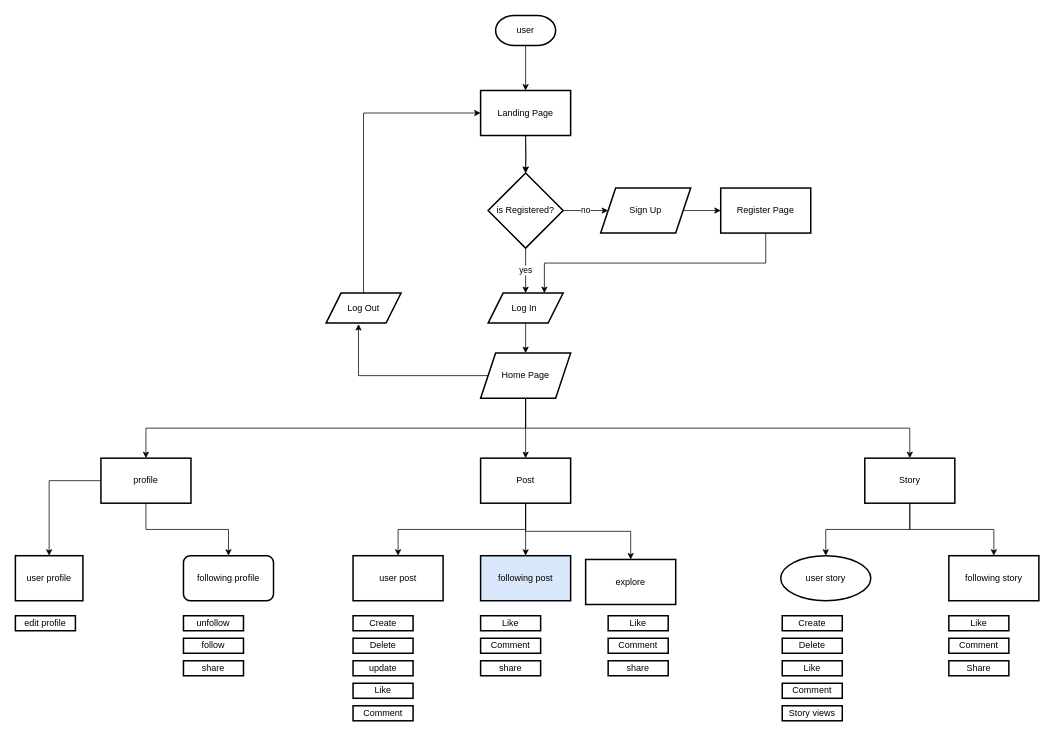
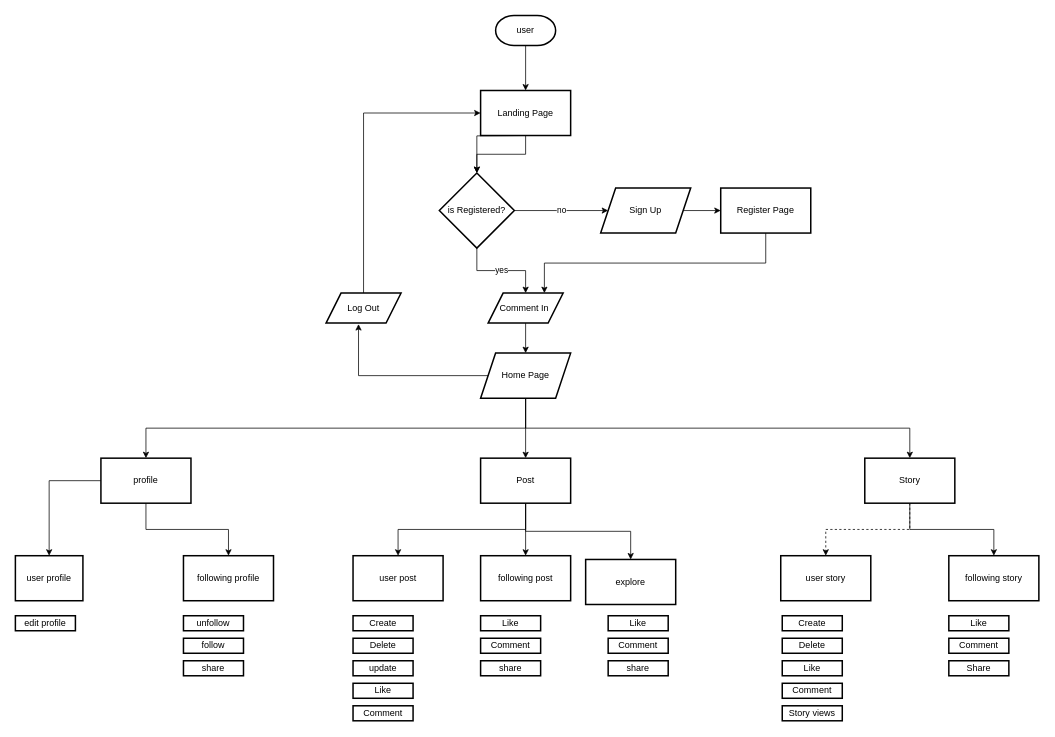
  <mxCell id="0" />
  <mxCell id="1" parent="0" />
  <mxCell id="2" value="" style="edgeStyle=orthogonalEdgeStyle;rounded=0;orthogonalLoop=1;jettySize=auto;html=1;" edge="1" parent="1" target="6"><mxGeometry relative="1" as="geometry"><mxPoint x="700" y="180" as="sourcePoint" /></mxGeometry></mxCell>
  <mxCell id="3" value="" style="edgeStyle=orthogonalEdgeStyle;rounded=0;orthogonalLoop=1;jettySize=auto;html=1;exitX=0.5;exitY=1;exitDx=0;exitDy=0;exitPerimeter=0;entryX=0.5;entryY=0;entryDx=0;entryDy=0;" edge="1" parent="1" source="35" target="37"><mxGeometry relative="1" as="geometry"><mxPoint x="700" y="140" as="sourcePoint" /><mxPoint x="810" y="100" as="targetPoint" /></mxGeometry></mxCell>
  <mxCell id="4" value="yes" style="edgeStyle=orthogonalEdgeStyle;rounded=0;orthogonalLoop=1;jettySize=auto;html=1;" edge="1" parent="1" source="6" target="8"><mxGeometry relative="1" as="geometry" /></mxCell>
  <mxCell id="5" value="no" style="edgeStyle=orthogonalEdgeStyle;rounded=0;orthogonalLoop=1;jettySize=auto;html=1;" edge="1" parent="1" source="6" target="10"><mxGeometry relative="1" as="geometry" /></mxCell>
- <mxCell id="6" value="is Registered?" style="rhombus;whiteSpace=wrap;html=1;strokeWidth=2;" vertex="1" parent="1"><mxGeometry x="650" y="230" width="100" height="100" as="geometry" /></mxCell>
+ <mxCell id="6" value="is Registered?" style="rhombus;whiteSpace=wrap;html=1;strokeWidth=2;" vertex="1" parent="1"><mxGeometry x="585" y="230" width="100" height="100" as="geometry" /></mxCell>
  <mxCell id="7" value="" style="edgeStyle=orthogonalEdgeStyle;rounded=0;orthogonalLoop=1;jettySize=auto;html=1;" edge="1" parent="1" source="8" target="15"><mxGeometry relative="1" as="geometry" /></mxCell>
- <mxCell id="8" value="Log In&amp;nbsp;" style="shape=parallelogram;perimeter=parallelogramPerimeter;whiteSpace=wrap;html=1;fixedSize=1;strokeWidth=2;" vertex="1" parent="1"><mxGeometry x="650" y="390" width="100" height="40" as="geometry" /></mxCell>
+ <mxCell id="8" value="Comment In&amp;nbsp;" style="shape=parallelogram;perimeter=parallelogramPerimeter;whiteSpace=wrap;html=1;fixedSize=1;strokeWidth=2;" vertex="1" parent="1"><mxGeometry x="650" y="390" width="100" height="40" as="geometry" /></mxCell>
  <mxCell id="9" value="" style="edgeStyle=orthogonalEdgeStyle;rounded=0;orthogonalLoop=1;jettySize=auto;html=1;" edge="1" parent="1" source="10" target="17"><mxGeometry relative="1" as="geometry" /></mxCell>
  <mxCell id="10" value="Sign Up" style="shape=parallelogram;perimeter=parallelogramPerimeter;whiteSpace=wrap;html=1;fixedSize=1;strokeWidth=2;rounded=0;direction=west;" vertex="1" parent="1"><mxGeometry x="800" y="250" width="120" height="60" as="geometry" /></mxCell>
  <mxCell id="11" value="" style="edgeStyle=orthogonalEdgeStyle;rounded=0;orthogonalLoop=1;jettySize=auto;html=1;exitX=0.5;exitY=1;exitDx=0;exitDy=0;" edge="1" parent="1" source="15" target="21"><mxGeometry relative="1" as="geometry" /></mxCell>
  <mxCell id="12" value="" style="edgeStyle=orthogonalEdgeStyle;rounded=0;orthogonalLoop=1;jettySize=auto;html=1;exitX=0.5;exitY=1;exitDx=0;exitDy=0;" edge="1" parent="1" source="15" target="24"><mxGeometry relative="1" as="geometry"><mxPoint x="700" y="580" as="sourcePoint" /></mxGeometry></mxCell>
  <mxCell id="13" style="edgeStyle=orthogonalEdgeStyle;rounded=0;orthogonalLoop=1;jettySize=auto;html=1;exitX=0.5;exitY=1;exitDx=0;exitDy=0;entryX=0.5;entryY=0;entryDx=0;entryDy=0;" edge="1" parent="1" source="15" target="27"><mxGeometry relative="1" as="geometry" /></mxCell>
  <mxCell id="14" value="" style="edgeStyle=orthogonalEdgeStyle;rounded=0;orthogonalLoop=1;jettySize=auto;html=1;entryX=0.433;entryY=1.033;entryDx=0;entryDy=0;entryPerimeter=0;" edge="1" parent="1" source="15" target="39"><mxGeometry relative="1" as="geometry"><mxPoint x="494" y="440" as="targetPoint" /></mxGeometry></mxCell>
  <mxCell id="15" value="Home Page" style="shape=parallelogram;perimeter=parallelogramPerimeter;whiteSpace=wrap;html=1;fixedSize=1;strokeWidth=2;" vertex="1" parent="1"><mxGeometry x="640" y="470" width="120" height="60" as="geometry" /></mxCell>
  <mxCell id="16" style="edgeStyle=orthogonalEdgeStyle;rounded=0;orthogonalLoop=1;jettySize=auto;html=1;exitX=0.5;exitY=1;exitDx=0;exitDy=0;entryX=0.75;entryY=0;entryDx=0;entryDy=0;" edge="1" parent="1" source="17" target="8"><mxGeometry relative="1" as="geometry" /></mxCell>
  <mxCell id="17" value="Register Page" style="whiteSpace=wrap;html=1;strokeWidth=2;" vertex="1" parent="1"><mxGeometry x="960" y="250" width="120" height="60" as="geometry" /></mxCell>
  <mxCell id="18" style="edgeStyle=orthogonalEdgeStyle;rounded=0;orthogonalLoop=1;jettySize=auto;html=1;exitX=0.5;exitY=1;exitDx=0;exitDy=0;entryX=0.5;entryY=0;entryDx=0;entryDy=0;" edge="1" parent="1" source="21" target="44"><mxGeometry relative="1" as="geometry" /></mxCell>
  <mxCell id="19" style="edgeStyle=orthogonalEdgeStyle;rounded=0;orthogonalLoop=1;jettySize=auto;html=1;exitX=0.5;exitY=1;exitDx=0;exitDy=0;entryX=0.5;entryY=0;entryDx=0;entryDy=0;" edge="1" parent="1" source="21" target="43"><mxGeometry relative="1" as="geometry" /></mxCell>
  <mxCell id="20" style="edgeStyle=orthogonalEdgeStyle;rounded=0;orthogonalLoop=1;jettySize=auto;html=1;exitX=0.5;exitY=1;exitDx=0;exitDy=0;entryX=0.5;entryY=0;entryDx=0;entryDy=0;" edge="1" parent="1" source="21" target="61"><mxGeometry relative="1" as="geometry" /></mxCell>
  <mxCell id="21" value="Post" style="whiteSpace=wrap;html=1;strokeWidth=2;" vertex="1" parent="1"><mxGeometry x="640" y="610" width="120" height="60" as="geometry" /></mxCell>
- <mxCell id="22" style="edgeStyle=orthogonalEdgeStyle;rounded=0;orthogonalLoop=1;jettySize=auto;html=1;exitX=0.5;exitY=1;exitDx=0;exitDy=0;entryX=0.5;entryY=0;entryDx=0;entryDy=0;" edge="1" parent="1" source="24" target="45"><mxGeometry relative="1" as="geometry" /></mxCell>
+ <mxCell id="22" style="edgeStyle=orthogonalEdgeStyle;rounded=0;orthogonalLoop=1;jettySize=auto;html=1;exitX=0.5;exitY=1;exitDx=0;exitDy=0;entryX=0.5;entryY=0;entryDx=0;entryDy=0;dashed=1;" edge="1" parent="1" source="24" target="45"><mxGeometry relative="1" as="geometry" /></mxCell>
  <mxCell id="23" style="edgeStyle=orthogonalEdgeStyle;rounded=0;orthogonalLoop=1;jettySize=auto;html=1;exitX=0.5;exitY=1;exitDx=0;exitDy=0;entryX=0.5;entryY=0;entryDx=0;entryDy=0;" edge="1" parent="1" source="24" target="46"><mxGeometry relative="1" as="geometry" /></mxCell>
  <mxCell id="24" value="Story" style="whiteSpace=wrap;html=1;strokeWidth=2;" vertex="1" parent="1"><mxGeometry x="1152" y="610" width="120" height="60" as="geometry" /></mxCell>
  <mxCell id="25" value="" style="edgeStyle=orthogonalEdgeStyle;rounded=0;orthogonalLoop=1;jettySize=auto;html=1;" edge="1" parent="1" source="27" target="41"><mxGeometry relative="1" as="geometry" /></mxCell>
  <mxCell id="26" value="" style="edgeStyle=orthogonalEdgeStyle;rounded=0;orthogonalLoop=1;jettySize=auto;html=1;" edge="1" parent="1" source="27" target="42"><mxGeometry relative="1" as="geometry" /></mxCell>
  <mxCell id="27" value="profile" style="whiteSpace=wrap;html=1;strokeWidth=2;" vertex="1" parent="1"><mxGeometry x="134" y="610" width="120" height="60" as="geometry" /></mxCell>
  <mxCell id="28" value="Like" style="whiteSpace=wrap;html=1;strokeWidth=2;" vertex="1" parent="1"><mxGeometry x="1264" y="820" width="80" height="20" as="geometry" /></mxCell>
  <mxCell id="29" value="Comment" style="whiteSpace=wrap;html=1;strokeWidth=2;" vertex="1" parent="1"><mxGeometry x="1264" y="850" width="80" height="20" as="geometry" /></mxCell>
  <mxCell id="30" value="Story views" style="whiteSpace=wrap;html=1;strokeWidth=2;" vertex="1" parent="1"><mxGeometry x="1042" y="940" width="80" height="20" as="geometry" /></mxCell>
  <mxCell id="31" value="Like" style="whiteSpace=wrap;html=1;strokeWidth=2;" vertex="1" parent="1"><mxGeometry x="640" y="820" width="80" height="20" as="geometry" /></mxCell>
  <mxCell id="32" value="Comment" style="whiteSpace=wrap;html=1;strokeWidth=2;" vertex="1" parent="1"><mxGeometry x="640" y="850" width="80" height="20" as="geometry" /></mxCell>
  <mxCell id="33" value="follow" style="whiteSpace=wrap;html=1;strokeWidth=2;" vertex="1" parent="1"><mxGeometry x="244" y="850" width="80" height="20" as="geometry" /></mxCell>
  <mxCell id="34" value="unfollow" style="whiteSpace=wrap;html=1;strokeWidth=2;" vertex="1" parent="1"><mxGeometry x="244" y="820" width="80" height="20" as="geometry" /></mxCell>
  <mxCell id="35" value="user" style="strokeWidth=2;html=1;shape=mxgraph.flowchart.terminator;whiteSpace=wrap;" vertex="1" parent="1"><mxGeometry x="660" y="20" width="80" height="40" as="geometry" /></mxCell>
  <mxCell id="36" value="" style="edgeStyle=orthogonalEdgeStyle;rounded=0;orthogonalLoop=1;jettySize=auto;html=1;exitX=0.5;exitY=1;exitDx=0;exitDy=0;" edge="1" parent="1" source="37" target="6"><mxGeometry relative="1" as="geometry" /></mxCell>
  <mxCell id="37" value="Landing Page" style="whiteSpace=wrap;html=1;strokeWidth=2;" vertex="1" parent="1"><mxGeometry x="640" y="120" width="120" height="60" as="geometry" /></mxCell>
  <mxCell id="38" style="edgeStyle=orthogonalEdgeStyle;rounded=0;orthogonalLoop=1;jettySize=auto;html=1;entryX=0;entryY=0.5;entryDx=0;entryDy=0;exitX=0.5;exitY=0;exitDx=0;exitDy=0;" edge="1" parent="1" source="39" target="37"><mxGeometry relative="1" as="geometry"><mxPoint x="494" y="400" as="sourcePoint" /></mxGeometry></mxCell>
  <mxCell id="39" value="Log Out" style="shape=parallelogram;perimeter=parallelogramPerimeter;whiteSpace=wrap;html=1;fixedSize=1;strokeWidth=2;" vertex="1" parent="1"><mxGeometry x="434" y="390" width="100" height="40" as="geometry" /></mxCell>
  <mxCell id="40" value="edit profile" style="whiteSpace=wrap;html=1;strokeWidth=2;" vertex="1" parent="1"><mxGeometry x="20" y="820" width="80" height="20" as="geometry" /></mxCell>
  <mxCell id="41" value="user profile" style="whiteSpace=wrap;html=1;strokeWidth=2;" vertex="1" parent="1"><mxGeometry x="20" y="740" width="90" height="60" as="geometry" /></mxCell>
- <mxCell id="42" value="following profile" style="whiteSpace=wrap;html=1;strokeWidth=2;rounded=1;" vertex="1" parent="1"><mxGeometry x="244" y="740" width="120" height="60" as="geometry" /></mxCell>
+ <mxCell id="42" value="following profile" style="whiteSpace=wrap;html=1;strokeWidth=2;" vertex="1" parent="1"><mxGeometry x="244" y="740" width="120" height="60" as="geometry" /></mxCell>
  <mxCell id="43" value="user post" style="whiteSpace=wrap;html=1;strokeWidth=2;" vertex="1" parent="1"><mxGeometry x="470" y="740" width="120" height="60" as="geometry" /></mxCell>
- <mxCell id="44" value="following post" style="whiteSpace=wrap;html=1;strokeWidth=2;fillColor=#dae8fc;" vertex="1" parent="1"><mxGeometry x="640" y="740" width="120" height="60" as="geometry" /></mxCell>
- <mxCell id="45" value="user story" style="ellipse;whiteSpace=wrap;html=1;strokeWidth=2;" vertex="1" parent="1"><mxGeometry x="1040" y="740" width="120" height="60" as="geometry" /></mxCell>
+ <mxCell id="44" value="following post" style="whiteSpace=wrap;html=1;strokeWidth=2;" vertex="1" parent="1"><mxGeometry x="640" y="740" width="120" height="60" as="geometry" /></mxCell>
+ <mxCell id="45" value="user story" style="whiteSpace=wrap;html=1;strokeWidth=2;" vertex="1" parent="1"><mxGeometry x="1040" y="740" width="120" height="60" as="geometry" /></mxCell>
  <mxCell id="46" value="following story" style="whiteSpace=wrap;html=1;strokeWidth=2;" vertex="1" parent="1"><mxGeometry x="1264" y="740" width="120" height="60" as="geometry" /></mxCell>
  <mxCell id="47" value="" style="group" vertex="1" connectable="0" parent="1"><mxGeometry x="470" y="820" width="80" height="140" as="geometry" /></mxCell>
  <mxCell id="48" value="Create" style="whiteSpace=wrap;html=1;strokeWidth=2;" vertex="1" parent="47"><mxGeometry width="80" height="20" as="geometry" /></mxCell>
  <mxCell id="49" value="Delete" style="whiteSpace=wrap;html=1;strokeWidth=2;" vertex="1" parent="47"><mxGeometry y="30" width="80" height="20" as="geometry" /></mxCell>
  <mxCell id="50" value="update" style="whiteSpace=wrap;html=1;strokeWidth=2;" vertex="1" parent="47"><mxGeometry y="60" width="80" height="20" as="geometry" /></mxCell>
  <mxCell id="51" value="Like" style="whiteSpace=wrap;html=1;strokeWidth=2;" vertex="1" parent="47"><mxGeometry y="90" width="80" height="20" as="geometry" /></mxCell>
  <mxCell id="52" value="Comment" style="whiteSpace=wrap;html=1;strokeWidth=2;" vertex="1" parent="47"><mxGeometry y="120" width="80" height="20" as="geometry" /></mxCell>
  <mxCell id="53" value="Create" style="whiteSpace=wrap;html=1;strokeWidth=2;" vertex="1" parent="1"><mxGeometry x="1042" y="820" width="80" height="20" as="geometry" /></mxCell>
  <mxCell id="54" value="Delete" style="whiteSpace=wrap;html=1;strokeWidth=2;" vertex="1" parent="1"><mxGeometry x="1042" y="850" width="80" height="20" as="geometry" /></mxCell>
  <mxCell id="55" value="Like" style="whiteSpace=wrap;html=1;strokeWidth=2;" vertex="1" parent="1"><mxGeometry x="1042" y="880" width="80" height="20" as="geometry" /></mxCell>
  <mxCell id="56" value="Comment" style="whiteSpace=wrap;html=1;strokeWidth=2;" vertex="1" parent="1"><mxGeometry x="1042" y="910" width="80" height="20" as="geometry" /></mxCell>
  <mxCell id="57" value="Share" style="whiteSpace=wrap;html=1;strokeWidth=2;" vertex="1" parent="1"><mxGeometry x="1264" y="880" width="80" height="20" as="geometry" /></mxCell>
  <mxCell id="58" value="share" style="whiteSpace=wrap;html=1;strokeWidth=2;" vertex="1" parent="1"><mxGeometry x="244" y="880" width="80" height="20" as="geometry" /></mxCell>
  <mxCell id="59" value="Like" style="whiteSpace=wrap;html=1;strokeWidth=2;" vertex="1" parent="1"><mxGeometry x="810" y="820" width="80" height="20" as="geometry" /></mxCell>
  <mxCell id="60" value="Comment" style="whiteSpace=wrap;html=1;strokeWidth=2;" vertex="1" parent="1"><mxGeometry x="810" y="850" width="80" height="20" as="geometry" /></mxCell>
  <mxCell id="61" value="explore" style="whiteSpace=wrap;html=1;strokeWidth=2;" vertex="1" parent="1"><mxGeometry x="780" y="745" width="120" height="60" as="geometry" /></mxCell>
  <mxCell id="62" value="share" style="whiteSpace=wrap;html=1;strokeWidth=2;" vertex="1" parent="1"><mxGeometry x="640" y="880" width="80" height="20" as="geometry" /></mxCell>
  <mxCell id="63" value="share" style="whiteSpace=wrap;html=1;strokeWidth=2;" vertex="1" parent="1"><mxGeometry x="810" y="880" width="80" height="20" as="geometry" /></mxCell>
